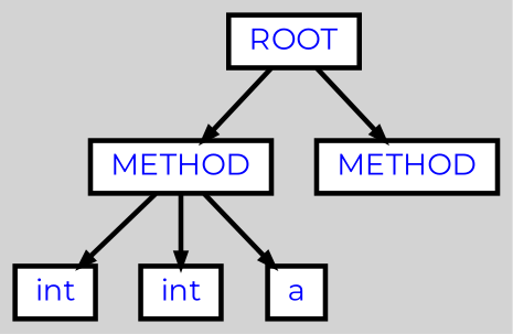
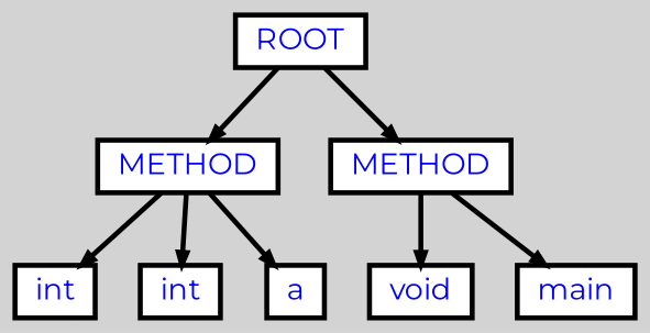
  digraph {
    bgcolor=lightgrey
    fontname=Montserrat
    ordering=out
    ranksep=.4
    node [color=black fillcolor=white fixedsize=false fontcolor=blue fontname=Montserrat fontsize=12 shape=box style="filled, solid, bold"]
    edge [arrowsize=.5 color=black fontname=Montserrat style=bold]
    n1 [height=.25 label=ROOT width=.25]
    n2 [height=.25 label=METHOD width=.25]
    n3 [height=.25 label=METHOD width=.25]
    n4 [height=.25 label=int width=.25]
    n5 [height=.25 label=int width=.25]
    n6 [height=.25 label=a width=.25]
+   n7 [height=.25 label=void width=.25]
+   n8 [height=.25 label=main width=.25]
    n1 -> n2
    n1 -> n3
    n2 -> n4
    n2 -> n5
    n2 -> n6
+   n3 -> n7
+   n3 -> n8
  }
